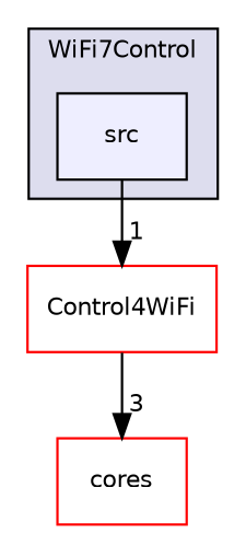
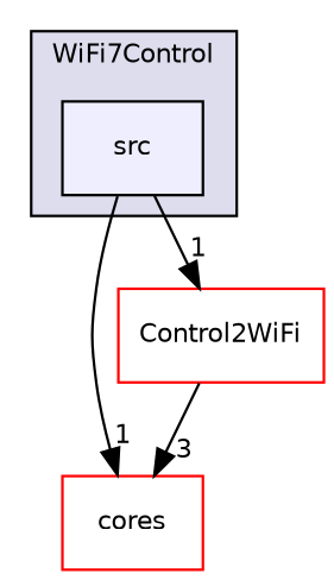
  digraph {
    compound=true
    node [fillcolor=white fontname=Helvetica fontsize=10 shape=box style=filled color=red]
    edge [headlabel=1 labeldistance=1.5 labelfontname=Helvetica labelfontsize=10]
    n1 [fillcolor="#eeeeff" label=src pencolor=black color=""]
    n2 [label=cores]
-   n3 [label=Control4WiFi]
+   n3 [label=Control2WiFi]
    subgraph cluster_1 {
      bgcolor="#ddddee"
      fontname=Helvetica
      fontsize=10
      label=WiFi7Control
      pencolor=black
      n1
    }
+   n1 -> n2
    n1 -> n3
    n3 -> n2 [headlabel=3]
  }
